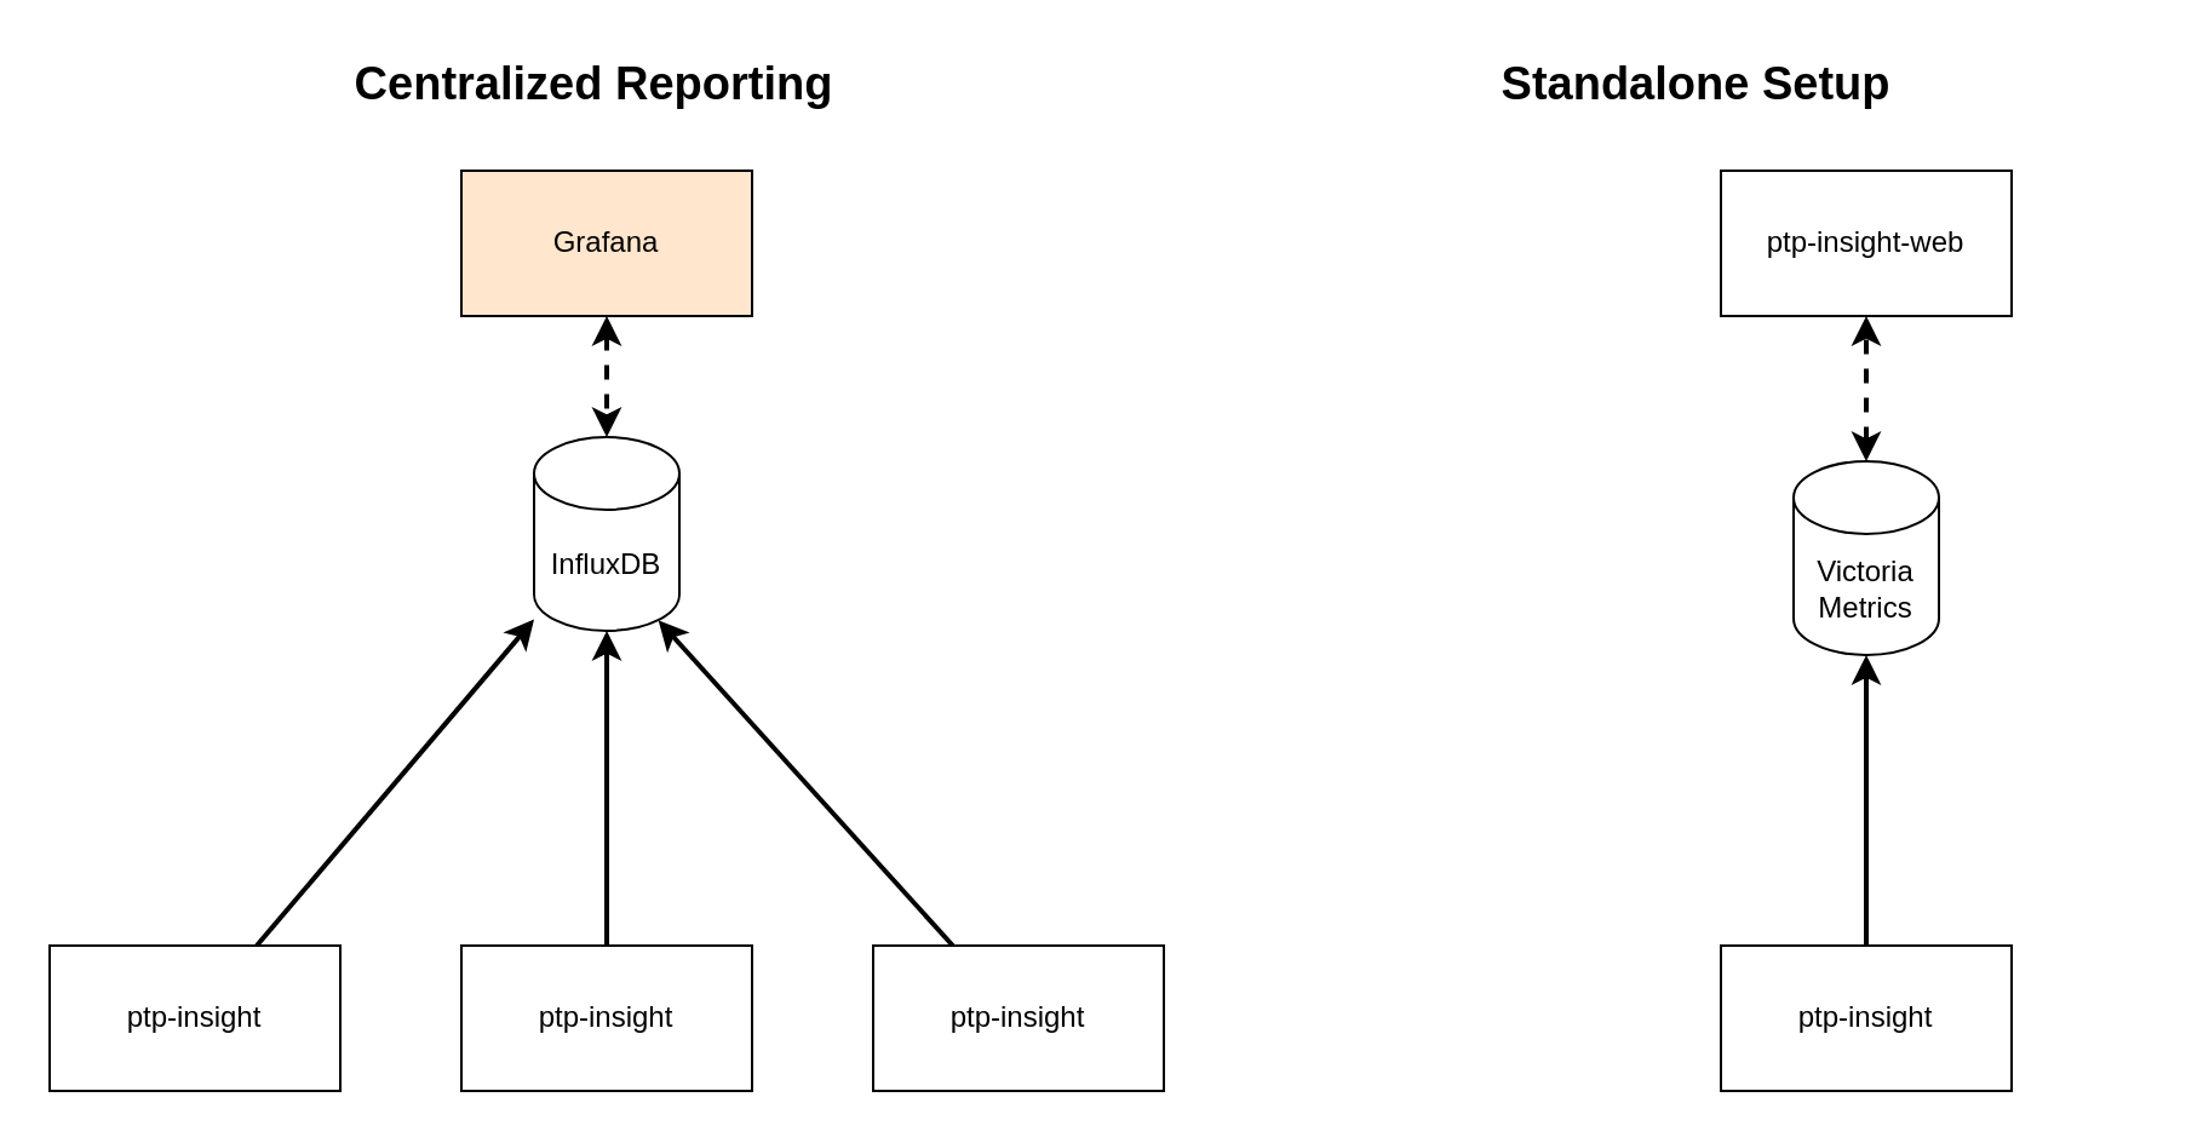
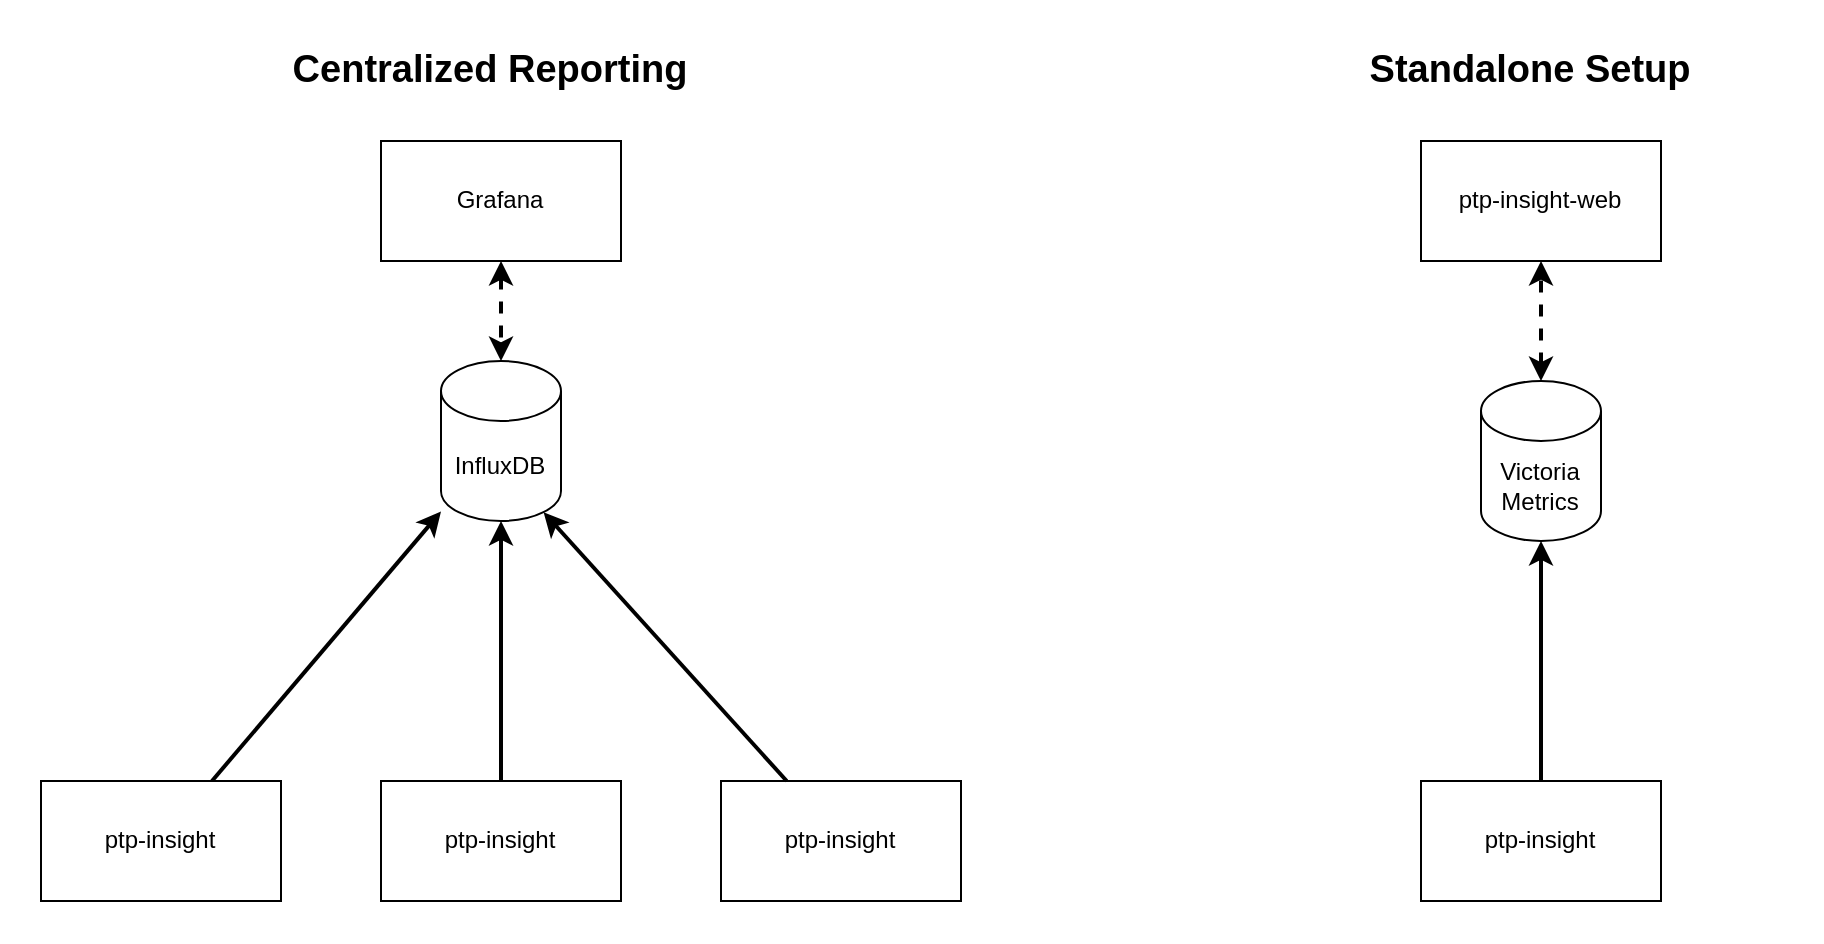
  <mxCell id="0" />
  <mxCell id="1" parent="0" />
  <mxCell id="2" style="rounded=0;orthogonalLoop=1;jettySize=auto;html=1;strokeWidth=2;" edge="1" parent="1" source="3" target="7"><mxGeometry relative="1" as="geometry" /></mxCell>
  <mxCell id="3" value="ptp-insight" style="rounded=0;whiteSpace=wrap;html=1;" vertex="1" parent="1"><mxGeometry x="20" y="390" width="120" height="60" as="geometry" /></mxCell>
  <mxCell id="4" style="edgeStyle=orthogonalEdgeStyle;rounded=0;orthogonalLoop=1;jettySize=auto;html=1;strokeWidth=2;" edge="1" parent="1" source="5" target="7"><mxGeometry relative="1" as="geometry" /></mxCell>
  <mxCell id="5" value="ptp-insight" style="rounded=0;whiteSpace=wrap;html=1;" vertex="1" parent="1"><mxGeometry x="190" y="390" width="120" height="60" as="geometry" /></mxCell>
  <mxCell id="6" value="ptp-insight" style="rounded=0;whiteSpace=wrap;html=1;" vertex="1" parent="1"><mxGeometry x="360" y="390" width="120" height="60" as="geometry" /></mxCell>
  <mxCell id="7" value="InfluxDB" style="shape=cylinder3;whiteSpace=wrap;html=1;boundedLbl=1;backgroundOutline=1;size=15;" vertex="1" parent="1"><mxGeometry x="220" y="180" width="60" height="80" as="geometry" /></mxCell>
  <mxCell id="8" style="rounded=0;orthogonalLoop=1;jettySize=auto;html=1;entryX=0.855;entryY=1;entryDx=0;entryDy=-4.35;entryPerimeter=0;strokeWidth=2;" edge="1" parent="1" source="6" target="7"><mxGeometry relative="1" as="geometry" /></mxCell>
- <mxCell id="9" value="Grafana" style="rounded=0;whiteSpace=wrap;html=1;fillColor=#ffe6cc;" vertex="1" parent="1"><mxGeometry x="190" y="70" width="120" height="60" as="geometry" /></mxCell>
+ <mxCell id="9" value="Grafana" style="rounded=0;whiteSpace=wrap;html=1;" vertex="1" parent="1"><mxGeometry x="190" y="70" width="120" height="60" as="geometry" /></mxCell>
  <mxCell id="10" style="edgeStyle=orthogonalEdgeStyle;rounded=0;orthogonalLoop=1;jettySize=auto;html=1;entryX=0.5;entryY=0;entryDx=0;entryDy=0;entryPerimeter=0;startArrow=classic;startFill=1;strokeWidth=2;dashed=1;" edge="1" parent="1" source="9" target="7"><mxGeometry relative="1" as="geometry" /></mxCell>
  <mxCell id="11" value="ptp-insight" style="rounded=0;whiteSpace=wrap;html=1;" vertex="1" parent="1"><mxGeometry x="710" y="390" width="120" height="60" as="geometry" /></mxCell>
  <mxCell id="12" style="edgeStyle=orthogonalEdgeStyle;rounded=0;orthogonalLoop=1;jettySize=auto;html=1;startArrow=classic;startFill=1;strokeWidth=2;dashed=1;" edge="1" parent="1" source="13" target="14"><mxGeometry relative="1" as="geometry" /></mxCell>
  <mxCell id="13" value="Victoria&lt;br&gt;Metrics" style="shape=cylinder3;whiteSpace=wrap;html=1;boundedLbl=1;backgroundOutline=1;size=15;" vertex="1" parent="1"><mxGeometry x="740" y="190" width="60" height="80" as="geometry" /></mxCell>
  <mxCell id="14" value="ptp-insight-web" style="rounded=0;whiteSpace=wrap;html=1;" vertex="1" parent="1"><mxGeometry x="710" y="70" width="120" height="60" as="geometry" /></mxCell>
  <mxCell id="15" style="edgeStyle=orthogonalEdgeStyle;rounded=0;orthogonalLoop=1;jettySize=auto;html=1;entryX=0.5;entryY=1;entryDx=0;entryDy=0;entryPerimeter=0;strokeWidth=2;" edge="1" parent="1" source="11" target="13"><mxGeometry relative="1" as="geometry" /></mxCell>
  <mxCell id="16" value="Centralized Reporting" style="text;html=1;strokeColor=none;fillColor=none;align=center;verticalAlign=middle;whiteSpace=wrap;rounded=0;fontSize=19;fontStyle=1" vertex="1" parent="1"><mxGeometry x="120" y="20" width="250" height="30" as="geometry" /></mxCell>
- <mxCell id="17" value="Standalone Setup" style="text;html=1;strokeColor=none;fillColor=none;align=center;verticalAlign=middle;whiteSpace=wrap;rounded=0;fontSize=19;fontStyle=1" vertex="1" parent="1"><mxGeometry x="575" y="20" width="250" height="30" as="geometry" /></mxCell>
+ <mxCell id="17" value="Standalone Setup" style="text;html=1;strokeColor=none;fillColor=none;align=center;verticalAlign=middle;whiteSpace=wrap;rounded=0;fontSize=19;fontStyle=1" vertex="1" parent="1"><mxGeometry x="640" y="20" width="250" height="30" as="geometry" /></mxCell>
